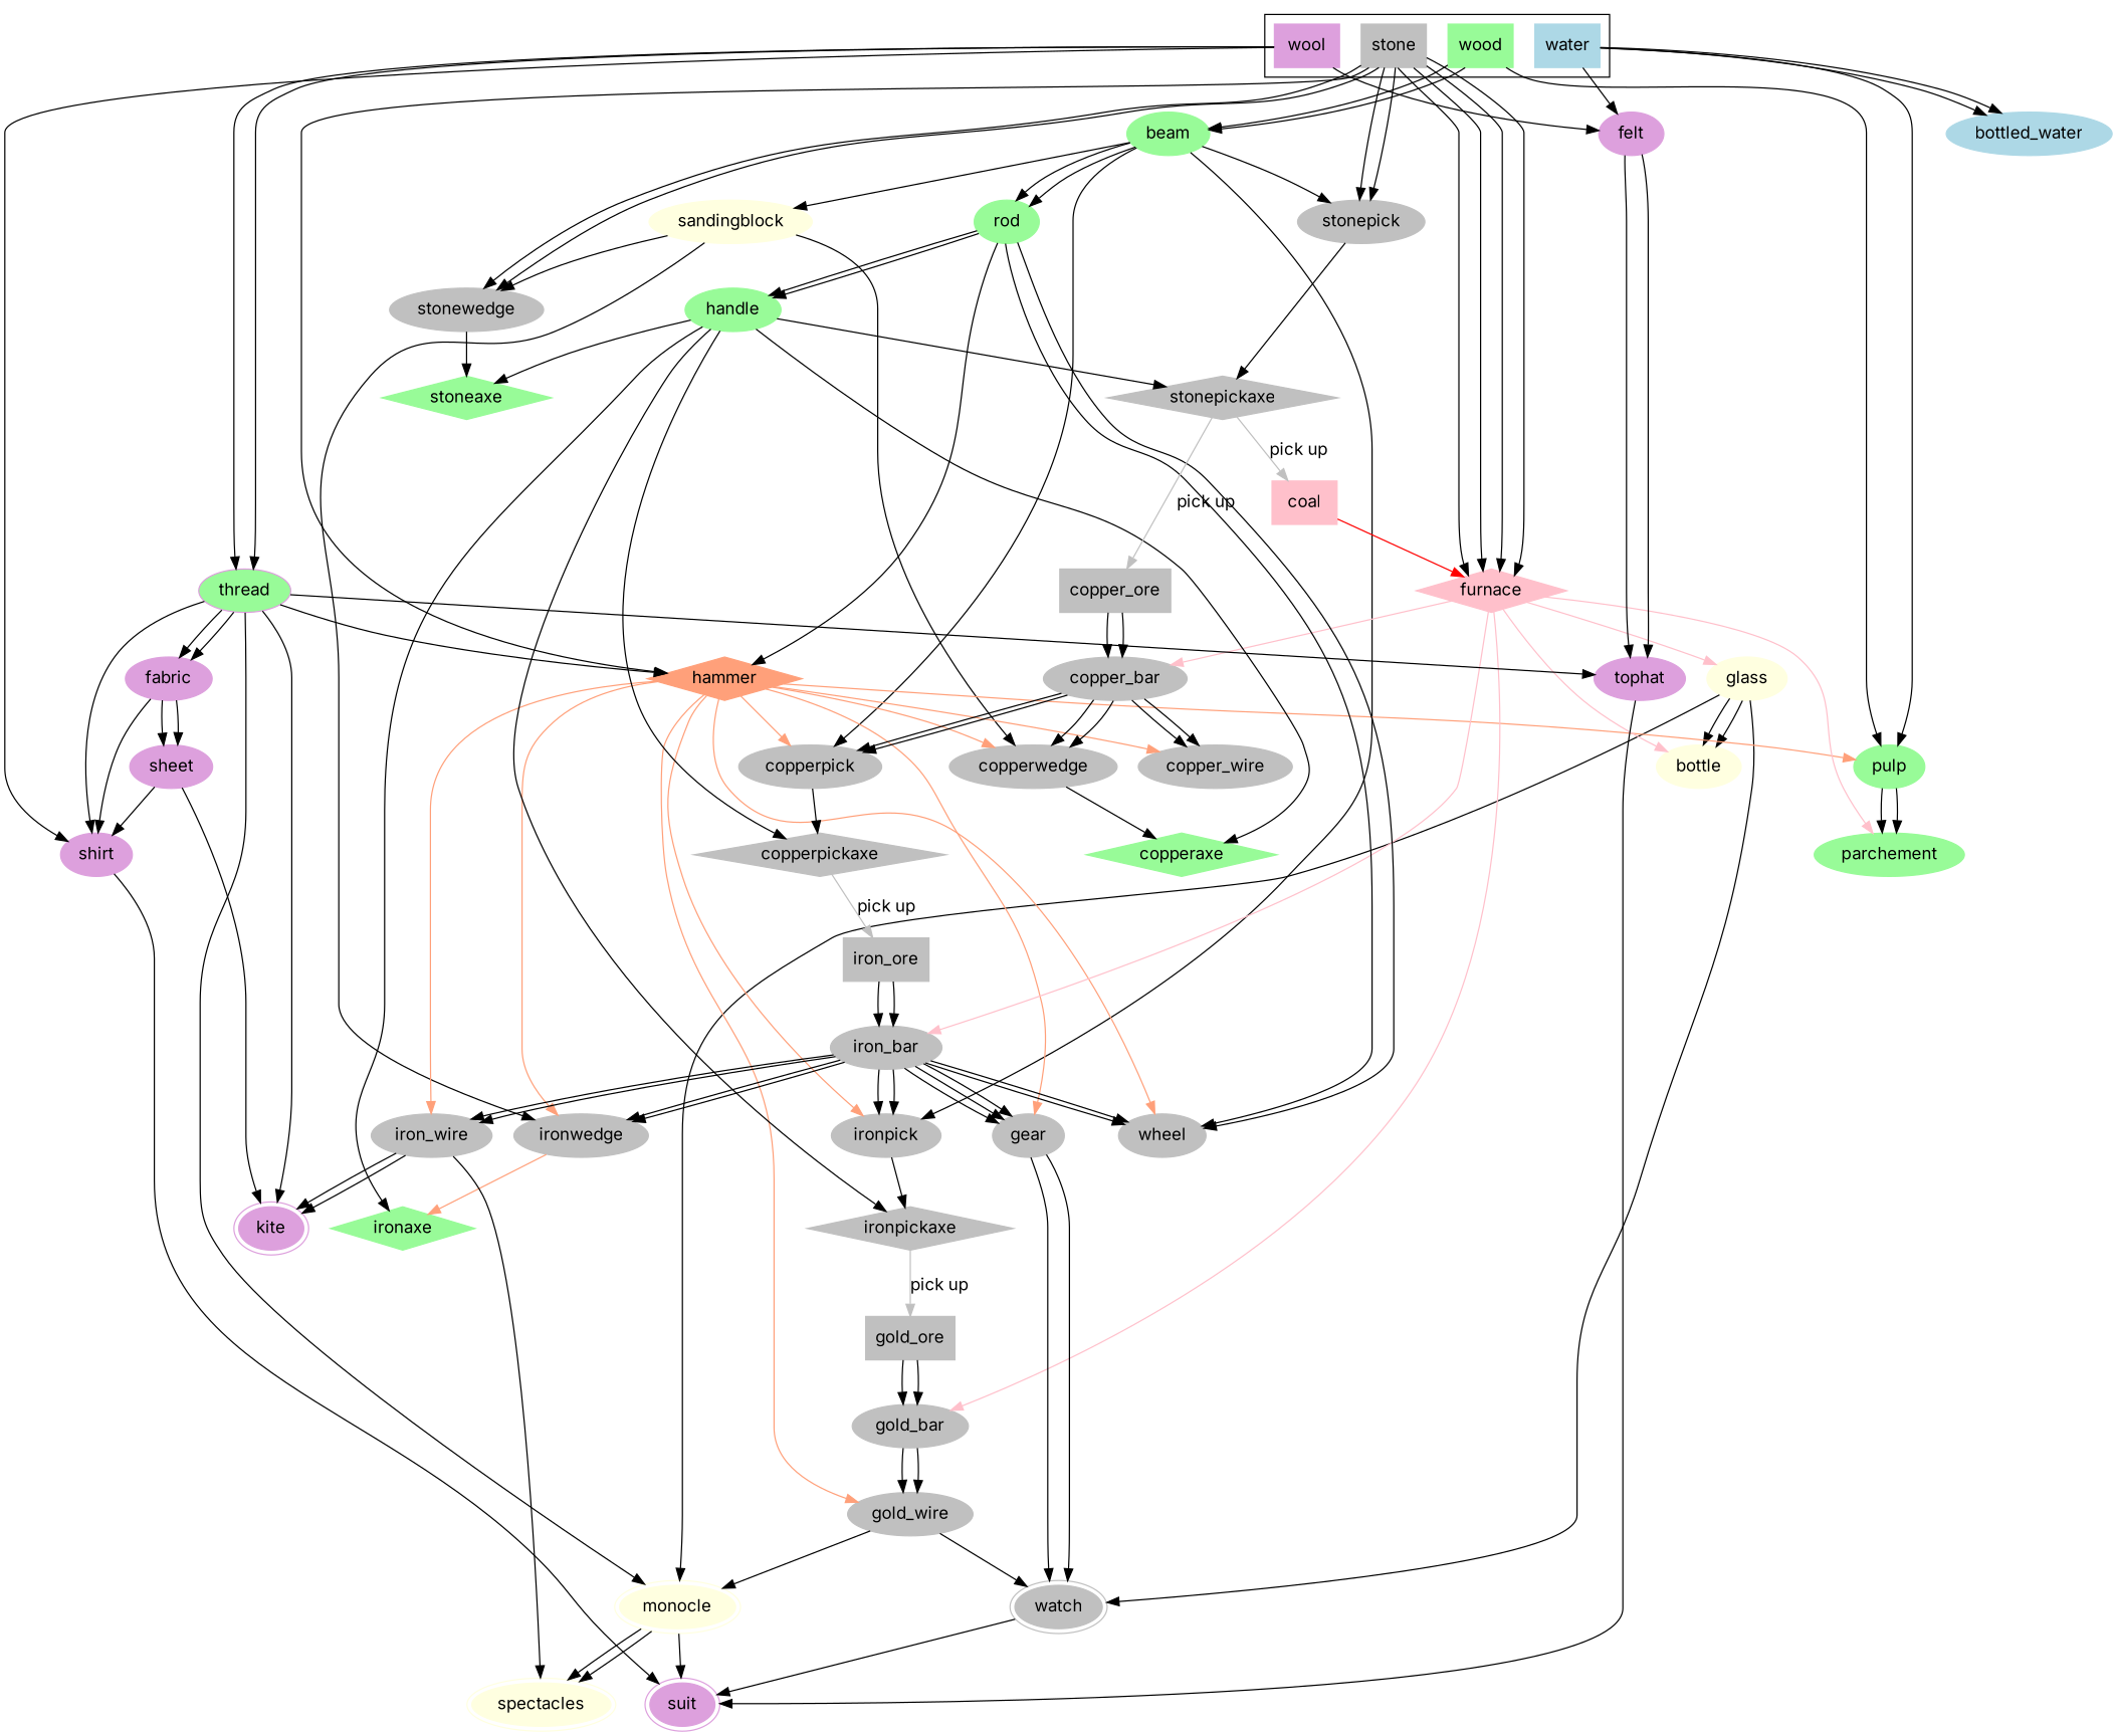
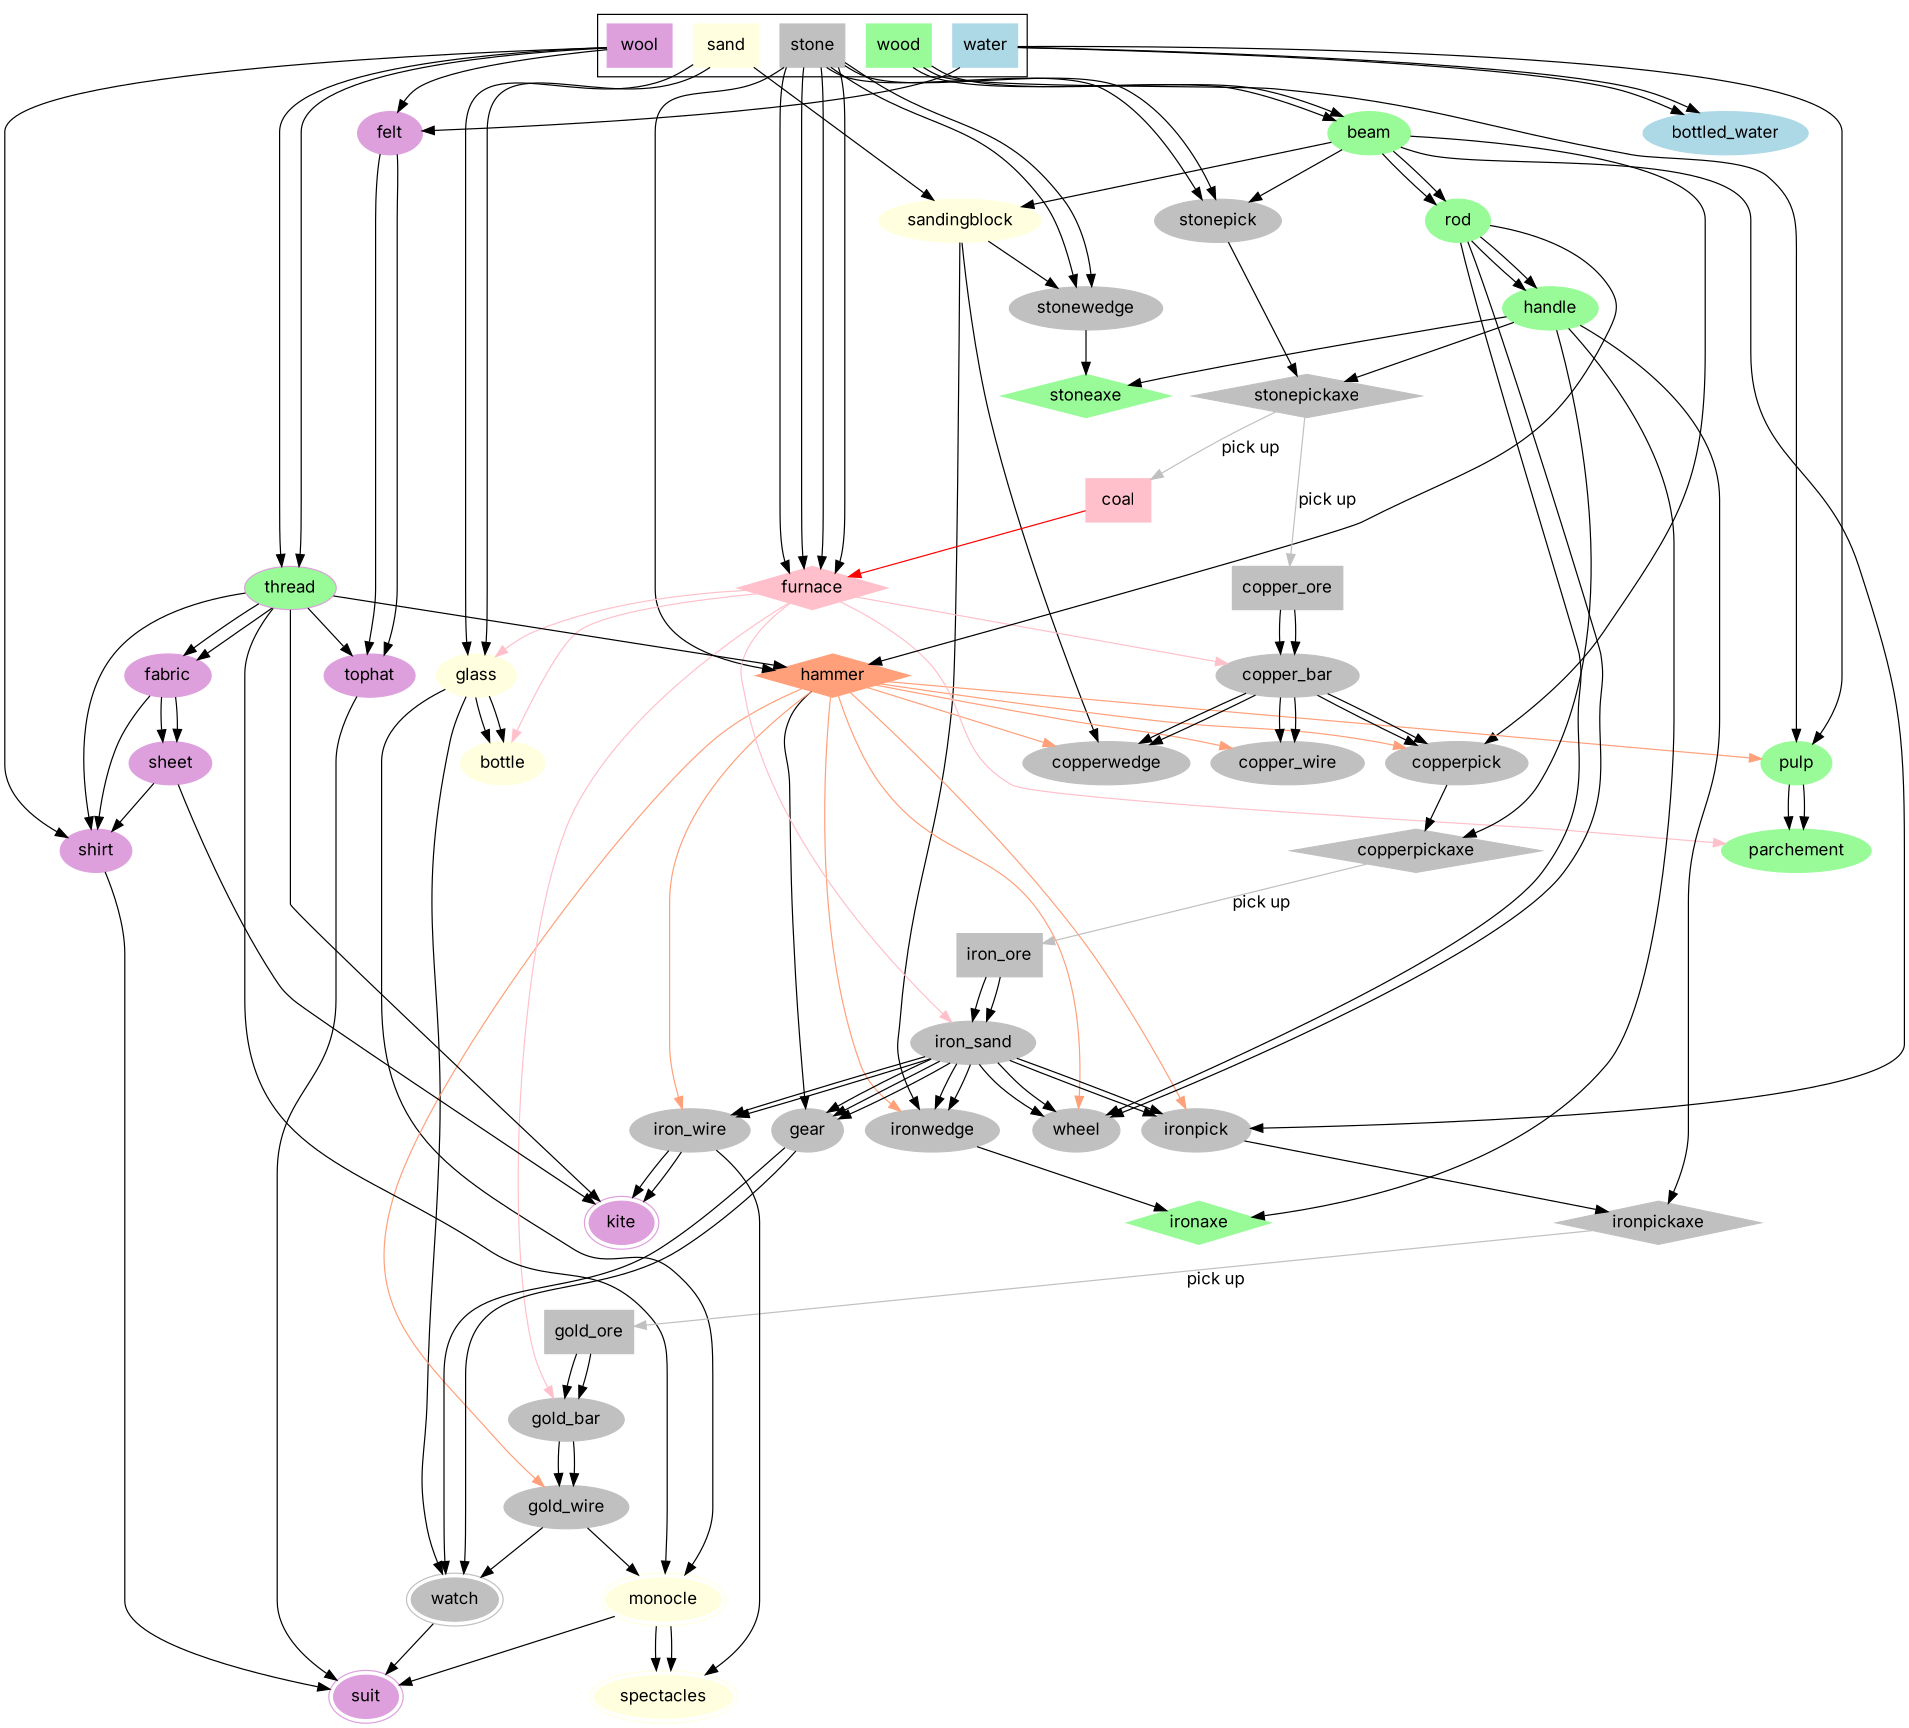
  digraph {
    fontname=Inter
    node [color=gray fontname=Inter style=filled]
    edge [fontname=Inter]
    wood [color=palegreen shape=box]
+   sand [color=lightyellow shape=box]
    stone [shape=box]
    wool [color=plum shape=box]
    water [color=lightblue shape=box]
    beam [color=palegreen]
    pulp [color=palegreen]
    sandingblock [color=lightyellow]
    glass [color=lightyellow]
    stonepick
    hammer [color=lightsalmon shape=diamond]
    stonewedge
    furnace [color=pink shape=diamond]
    thread [color=plum fillcolor=palegreen]
    shirt [color=plum]
    felt [color=plum]
    bottled_water [color=lightblue]
    rod [color=palegreen]
    copperpick
    ironpick
    parchement [color=palegreen]
    handle [color=palegreen]
    wheel
    copperwedge
    ironwedge
    stonepickaxe [shape=diamond]
    copperpickaxe [shape=diamond]
    ironpickaxe [shape=diamond]
    stoneaxe [color=palegreen shape=diamond]
-   copperaxe [color=palegreen shape=diamond]
    ironaxe [color=palegreen shape=diamond]
    copper_wire
    gear
    iron_wire
    gold_wire
    coal [color=pink shape=box]
    copper_ore [shape=box]
    iron_ore [shape=box]
    gold_ore [shape=box]
    bottle [color=lightyellow]
    watch [peripheries=2]
    monocle [color=lightyellow peripheries=2]
    copper_bar
-   iron_bar
+   iron_bar [label=iron_sand]
    gold_bar
    kite [color=plum peripheries=2]
    spectacles [color=lightyellow peripheries=2]
    suit [color=plum peripheries=2]
    fabric [color=plum]
    tophat [color=plum]
    sheet [color=plum]
    subgraph cluster_1 {
      wood
+     sand
      stone
      wool
      water
    }
    wood -> beam
    wood -> beam
    wood -> pulp
+   sand -> sandingblock
+   sand -> glass
+   sand -> glass
    stone -> stonepick
    stone -> stonepick
    stone -> hammer
    stone -> stonewedge
    stone -> stonewedge
    stone -> furnace
    stone -> furnace
    stone -> furnace
    stone -> furnace
    wool -> thread
    wool -> thread
    wool -> shirt
    wool -> felt
    water -> pulp
    water -> felt
    water -> bottled_water
    water -> bottled_water
    beam -> sandingblock
    beam -> stonepick
    beam -> rod
    beam -> rod
    beam -> copperpick
    beam -> ironpick
    pulp -> parchement
    pulp -> parchement
    sandingblock -> stonewedge
    sandingblock -> copperwedge
    sandingblock -> ironwedge
    glass -> bottle
    glass -> bottle
    glass -> watch
    glass -> monocle
    stonepick -> stonepickaxe
    hammer -> pulp [color=lightsalmon]
    hammer -> copperpick [color=lightsalmon]
    hammer -> ironpick [color=lightsalmon]
    hammer -> wheel [color=lightsalmon]
    hammer -> copperwedge [color=lightsalmon]
    hammer -> ironwedge [color=lightsalmon]
    hammer -> copper_wire [color=lightsalmon]
-   hammer -> gear [color=lightsalmon]
+   hammer -> gear [color=black]
    hammer -> iron_wire [color=lightsalmon]
    hammer -> gold_wire [color=lightsalmon]
    stonewedge -> stoneaxe
    furnace -> glass [color=pink]
    furnace -> parchement [color=pink]
    furnace -> bottle [color=pink]
    furnace -> copper_bar [color=pink]
    furnace -> iron_bar [color=pink]
    furnace -> gold_bar [color=pink]
    thread -> hammer
    thread -> shirt
    thread -> monocle
    thread -> kite
    thread -> fabric
    thread -> fabric
    thread -> tophat
    shirt -> suit
    felt -> tophat
    felt -> tophat
    rod -> hammer
    rod -> handle
    rod -> handle
    rod -> wheel
    rod -> wheel
    copperpick -> copperpickaxe
    ironpick -> ironpickaxe
    handle -> stonepickaxe
    handle -> copperpickaxe
    handle -> ironpickaxe
    handle -> stoneaxe
-   handle -> copperaxe
    handle -> ironaxe
-   copperwedge -> copperaxe
-   ironwedge -> ironaxe [color=lightsalmon]
+   ironwedge -> ironaxe
    stonepickaxe -> coal [color=gray label="pick up"]
    stonepickaxe -> copper_ore [color=gray label="pick up"]
    copperpickaxe -> iron_ore [color=gray label="pick up"]
    ironpickaxe -> gold_ore [color=gray label="pick up"]
    gear -> watch
    gear -> watch
    iron_wire -> kite
    iron_wire -> kite
    iron_wire -> spectacles
    gold_wire -> watch
    gold_wire -> monocle
    coal -> furnace [color=red]
    copper_ore -> copper_bar
    copper_ore -> copper_bar
    iron_ore -> iron_bar
    iron_ore -> iron_bar
    gold_ore -> gold_bar
    gold_ore -> gold_bar
    watch -> suit
    monocle -> spectacles
    monocle -> spectacles
    monocle -> suit
    copper_bar -> copperpick
    copper_bar -> copperpick
    copper_bar -> copperwedge
    copper_bar -> copperwedge
    copper_bar -> copper_wire
    copper_bar -> copper_wire
    iron_bar -> ironpick
    iron_bar -> ironpick
    iron_bar -> wheel
    iron_bar -> wheel
    iron_bar -> ironwedge
    iron_bar -> ironwedge
    iron_bar -> gear
    iron_bar -> gear
    iron_bar -> gear
    iron_bar -> iron_wire
    iron_bar -> iron_wire
    gold_bar -> gold_wire
    gold_bar -> gold_wire
    fabric -> shirt
    fabric -> sheet
    fabric -> sheet
    tophat -> suit
    sheet -> shirt
    sheet -> kite
  }
